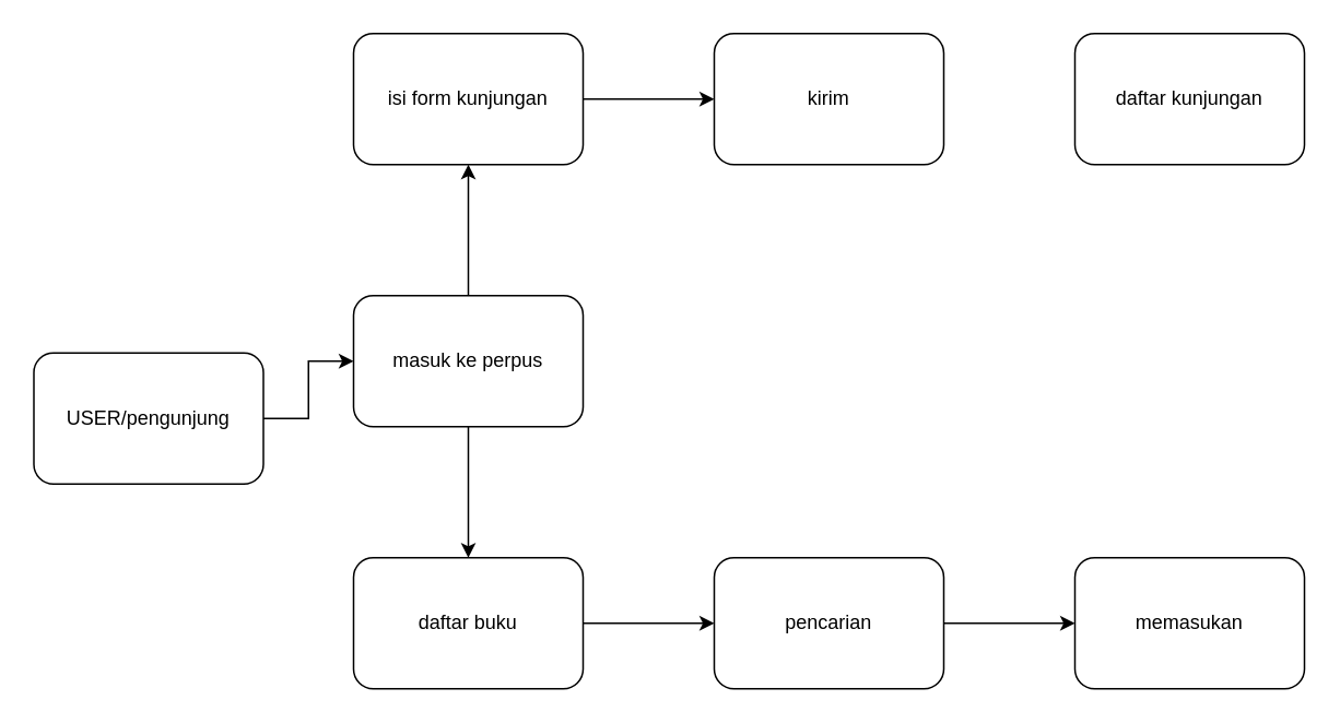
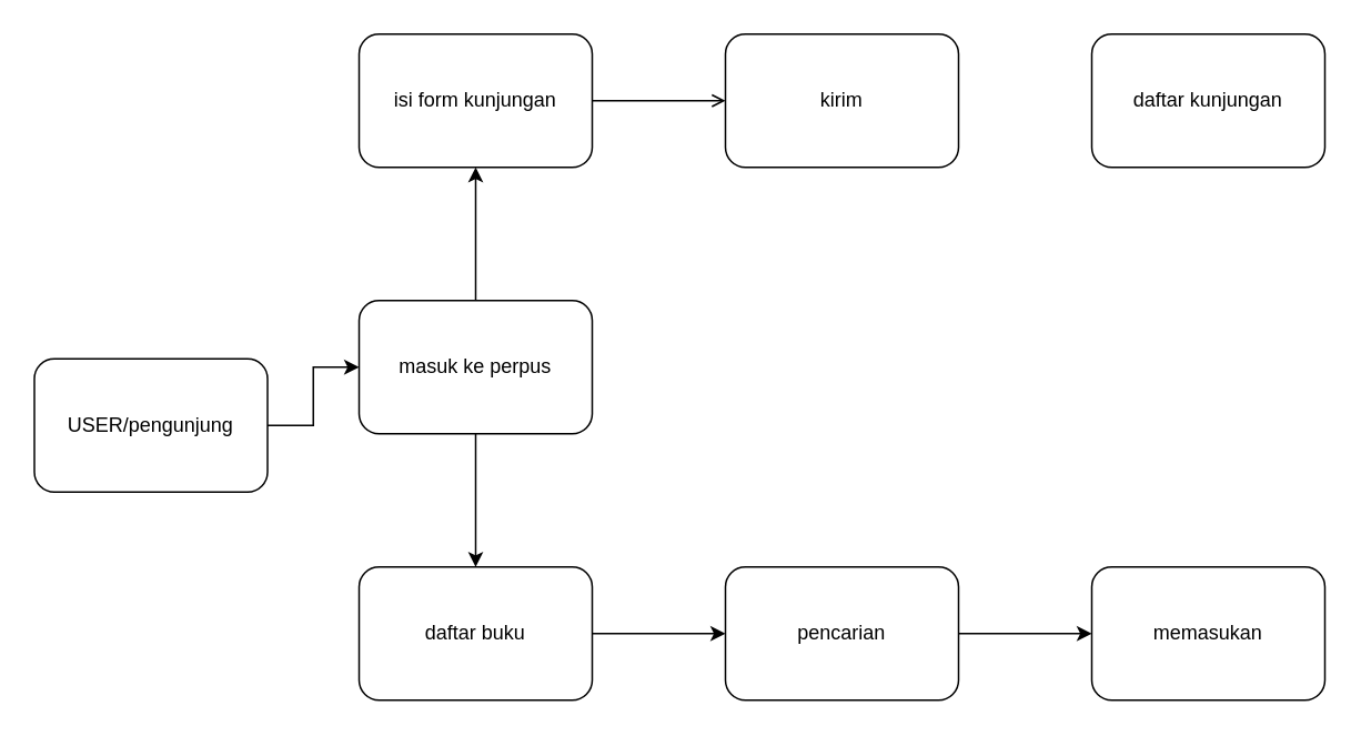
  <mxCell id="0" />
  <mxCell id="1" parent="0" />
  <mxCell id="2" value="" style="edgeStyle=orthogonalEdgeStyle;rounded=0;orthogonalLoop=1;jettySize=auto;html=1;" edge="1" parent="1" source="3" target="6"><mxGeometry relative="1" as="geometry" /></mxCell>
  <mxCell id="3" value="USER/pengunjung" style="rounded=1;whiteSpace=wrap;html=1;" vertex="1" parent="1"><mxGeometry x="20" y="215" width="140" height="80" as="geometry" /></mxCell>
  <mxCell id="4" value="" style="edgeStyle=orthogonalEdgeStyle;rounded=0;orthogonalLoop=1;jettySize=auto;html=1;" edge="1" parent="1" source="6" target="8"><mxGeometry relative="1" as="geometry" /></mxCell>
  <mxCell id="5" value="" style="edgeStyle=orthogonalEdgeStyle;rounded=0;orthogonalLoop=1;jettySize=auto;html=1;" edge="1" parent="1" source="6" target="12"><mxGeometry relative="1" as="geometry" /></mxCell>
  <mxCell id="6" value="masuk ke perpus" style="rounded=1;whiteSpace=wrap;html=1;" vertex="1" parent="1"><mxGeometry x="215" y="180" width="140" height="80" as="geometry" /></mxCell>
- <mxCell id="7" value="" style="edgeStyle=orthogonalEdgeStyle;rounded=0;orthogonalLoop=1;jettySize=auto;html=1;" edge="1" parent="1" source="8" target="9"><mxGeometry relative="1" as="geometry" /></mxCell>
+ <mxCell id="7" value="" style="edgeStyle=orthogonalEdgeStyle;rounded=0;orthogonalLoop=1;jettySize=auto;html=1;endArrow=open;" edge="1" parent="1" source="8" target="9"><mxGeometry relative="1" as="geometry" /></mxCell>
  <mxCell id="8" value="isi form kunjungan" style="rounded=1;whiteSpace=wrap;html=1;" vertex="1" parent="1"><mxGeometry x="215" y="20" width="140" height="80" as="geometry" /></mxCell>
  <mxCell id="9" value="kirim" style="rounded=1;whiteSpace=wrap;html=1;" vertex="1" parent="1"><mxGeometry x="435" y="20" width="140" height="80" as="geometry" /></mxCell>
  <mxCell id="10" value="daftar kunjungan" style="rounded=1;whiteSpace=wrap;html=1;" vertex="1" parent="1"><mxGeometry x="655" y="20" width="140" height="80" as="geometry" /></mxCell>
  <mxCell id="11" value="" style="edgeStyle=orthogonalEdgeStyle;rounded=0;orthogonalLoop=1;jettySize=auto;html=1;" edge="1" parent="1" source="12" target="14"><mxGeometry relative="1" as="geometry" /></mxCell>
  <mxCell id="12" value="daftar buku" style="rounded=1;whiteSpace=wrap;html=1;" vertex="1" parent="1"><mxGeometry x="215" y="340" width="140" height="80" as="geometry" /></mxCell>
  <mxCell id="13" value="" style="edgeStyle=orthogonalEdgeStyle;rounded=0;orthogonalLoop=1;jettySize=auto;html=1;" edge="1" parent="1" source="14" target="15"><mxGeometry relative="1" as="geometry" /></mxCell>
  <mxCell id="14" value="pencarian" style="rounded=1;whiteSpace=wrap;html=1;" vertex="1" parent="1"><mxGeometry x="435" y="340" width="140" height="80" as="geometry" /></mxCell>
  <mxCell id="15" value="memasukan" style="rounded=1;whiteSpace=wrap;html=1;" vertex="1" parent="1"><mxGeometry x="655" y="340" width="140" height="80" as="geometry" /></mxCell>
